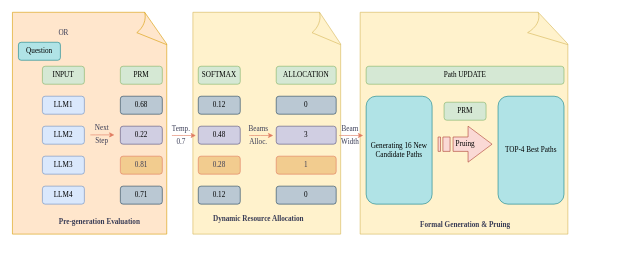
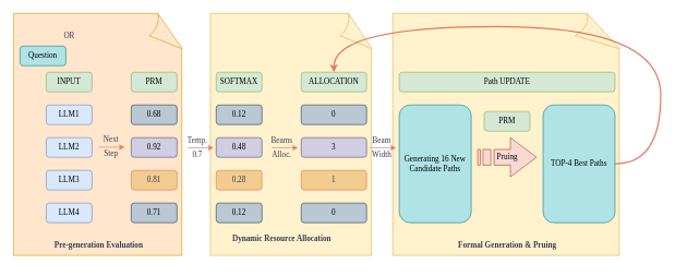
  <mxCell id="0" />
  <mxCell id="1" parent="0" />
  <mxCell id="2" value="" style="whiteSpace=wrap;html=1;shape=mxgraph.basic.document;strokeColor=#d6b656;fillColor=#fff2cc;" vertex="1" parent="1"><mxGeometry x="600" y="20" width="350" height="370" as="geometry" /></mxCell>
  <mxCell id="3" value="" style="whiteSpace=wrap;html=1;shape=mxgraph.basic.document;strokeColor=#d6b656;fillColor=#fff2cc;" vertex="1" parent="1"><mxGeometry x="321" y="20" width="249" height="370" as="geometry" /></mxCell>
  <mxCell id="4" value="" style="whiteSpace=wrap;html=1;shape=mxgraph.basic.document;strokeColor=#d79b00;fillColor=#ffe6cc;" vertex="1" parent="1"><mxGeometry x="20" y="20" width="260" height="370" as="geometry" /></mxCell>
  <mxCell id="5" value="&lt;font face=&quot;Comic Sans MS&quot;&gt;Question&lt;/font&gt;" style="rounded=1;whiteSpace=wrap;html=1;labelBackgroundColor=none;fillColor=#b0e3e6;strokeColor=#0e8088;" vertex="1" parent="1"><mxGeometry x="30" y="70" width="70" height="30" as="geometry" /></mxCell>
  <mxCell id="6" value="" style="group" vertex="1" connectable="0" parent="1"><mxGeometry x="70" y="110" width="70" height="230" as="geometry" /></mxCell>
  <mxCell id="7" value="&lt;font face=&quot;Comic Sans MS&quot;&gt;INPUT&lt;/font&gt;" style="rounded=1;whiteSpace=wrap;html=1;labelBackgroundColor=none;fillColor=#d5e8d4;strokeColor=#82b366;" parent="6" vertex="1"><mxGeometry width="70" height="30" as="geometry" /></mxCell>
  <mxCell id="8" value="&lt;font face=&quot;Comic Sans MS&quot;&gt;LLM1&lt;/font&gt;" style="rounded=1;whiteSpace=wrap;html=1;labelBackgroundColor=none;fillColor=#dae8fc;strokeColor=#6c8ebf;" parent="6" vertex="1"><mxGeometry y="50" width="70" height="30" as="geometry" /></mxCell>
  <mxCell id="9" value="&lt;font face=&quot;Comic Sans MS&quot;&gt;LLM2&lt;/font&gt;" style="rounded=1;whiteSpace=wrap;html=1;labelBackgroundColor=none;fillColor=#dae8fc;strokeColor=#6c8ebf;" parent="6" vertex="1"><mxGeometry y="100" width="70" height="30" as="geometry" /></mxCell>
  <mxCell id="10" value="&lt;font face=&quot;Comic Sans MS&quot;&gt;LLM3&lt;/font&gt;" style="rounded=1;whiteSpace=wrap;html=1;labelBackgroundColor=none;fillColor=#dae8fc;strokeColor=#6c8ebf;" parent="6" vertex="1"><mxGeometry y="150" width="70" height="30" as="geometry" /></mxCell>
  <mxCell id="11" value="&lt;font face=&quot;Comic Sans MS&quot;&gt;LLM4&lt;/font&gt;" style="rounded=1;whiteSpace=wrap;html=1;labelBackgroundColor=none;fillColor=#dae8fc;strokeColor=#6c8ebf;" parent="6" vertex="1"><mxGeometry y="200" width="70" height="30" as="geometry" /></mxCell>
  <mxCell id="12" value="" style="group" vertex="1" connectable="0" parent="1"><mxGeometry x="330" y="110" width="70" height="230" as="geometry" /></mxCell>
  <mxCell id="13" value="&lt;font face=&quot;Comic Sans MS&quot;&gt;SOFTMAX&lt;/font&gt;" style="rounded=1;whiteSpace=wrap;html=1;labelBackgroundColor=none;fillColor=#d5e8d4;strokeColor=#82b366;" parent="12" vertex="1"><mxGeometry width="70" height="30" as="geometry" /></mxCell>
  <mxCell id="14" value="&lt;span style=&quot;font-family: &amp;quot;Comic Sans MS&amp;quot;;&quot;&gt;0.12&lt;/span&gt;" style="rounded=1;whiteSpace=wrap;html=1;labelBackgroundColor=none;fillColor=#bac8d3;strokeColor=#23445d;" parent="12" vertex="1"><mxGeometry y="50" width="70" height="30" as="geometry" /></mxCell>
  <mxCell id="15" value="&lt;font face=&quot;Comic Sans MS&quot;&gt;0.48&lt;/font&gt;" style="rounded=1;whiteSpace=wrap;html=1;labelBackgroundColor=none;fillColor=#d0cee2;strokeColor=#56517e;" parent="12" vertex="1"><mxGeometry y="100" width="70" height="30" as="geometry" /></mxCell>
  <mxCell id="16" value="&lt;font face=&quot;Comic Sans MS&quot;&gt;0.28&lt;/font&gt;" style="rounded=1;whiteSpace=wrap;html=1;labelBackgroundColor=none;fillColor=#F2CC8F;strokeColor=#E07A5F;fontColor=#393C56;" parent="12" vertex="1"><mxGeometry y="150" width="70" height="30" as="geometry" /></mxCell>
  <mxCell id="17" value="&lt;font face=&quot;Comic Sans MS&quot;&gt;0.12&lt;/font&gt;" style="rounded=1;whiteSpace=wrap;html=1;labelBackgroundColor=none;fillColor=#bac8d3;strokeColor=#23445d;" parent="12" vertex="1"><mxGeometry y="200" width="70" height="30" as="geometry" /></mxCell>
  <mxCell id="18" value="" style="group" vertex="1" connectable="0" parent="1"><mxGeometry x="460" y="110" width="100" height="230" as="geometry" /></mxCell>
  <mxCell id="19" value="&lt;font face=&quot;Comic Sans MS&quot;&gt;ALLOCATION&lt;/font&gt;" style="rounded=1;whiteSpace=wrap;html=1;labelBackgroundColor=none;fillColor=#d5e8d4;strokeColor=#82b366;" parent="18" vertex="1"><mxGeometry width="100" height="30" as="geometry" /></mxCell>
  <mxCell id="20" value="&lt;span style=&quot;font-family: &amp;quot;Comic Sans MS&amp;quot;;&quot;&gt;0&lt;/span&gt;" style="rounded=1;whiteSpace=wrap;html=1;labelBackgroundColor=none;fillColor=#bac8d3;strokeColor=#23445d;" parent="18" vertex="1"><mxGeometry y="50" width="100" height="30" as="geometry" /></mxCell>
  <mxCell id="21" value="&lt;font face=&quot;Comic Sans MS&quot;&gt;3&lt;/font&gt;" style="rounded=1;whiteSpace=wrap;html=1;labelBackgroundColor=none;fillColor=#d0cee2;strokeColor=#56517e;" parent="18" vertex="1"><mxGeometry y="100" width="100" height="30" as="geometry" /></mxCell>
  <mxCell id="22" value="&lt;font face=&quot;Comic Sans MS&quot;&gt;1&lt;/font&gt;" style="rounded=1;whiteSpace=wrap;html=1;labelBackgroundColor=none;fillColor=#F2CC8F;strokeColor=#E07A5F;fontColor=#393C56;" parent="18" vertex="1"><mxGeometry y="150" width="100" height="30" as="geometry" /></mxCell>
  <mxCell id="23" value="&lt;font face=&quot;Comic Sans MS&quot;&gt;0&lt;/font&gt;" style="rounded=1;whiteSpace=wrap;html=1;labelBackgroundColor=none;fillColor=#bac8d3;strokeColor=#23445d;" parent="18" vertex="1"><mxGeometry y="200" width="100" height="30" as="geometry" /></mxCell>
  <mxCell id="24" value="" style="group" vertex="1" connectable="0" parent="1"><mxGeometry x="610" y="110" width="330" height="290" as="geometry" /></mxCell>
  <mxCell id="25" value="&lt;font face=&quot;Comic Sans MS&quot;&gt;Path UPDATE&lt;/font&gt;" style="rounded=1;whiteSpace=wrap;html=1;labelBackgroundColor=none;fillColor=#d5e8d4;strokeColor=#82b366;" parent="24" vertex="1"><mxGeometry width="330" height="30" as="geometry" /></mxCell>
  <mxCell id="26" value="&lt;span style=&quot;font-family: &amp;quot;Comic Sans MS&amp;quot;;&quot;&gt;Generating 16 New Candidate Paths&lt;/span&gt;" style="rounded=1;whiteSpace=wrap;html=1;labelBackgroundColor=none;fillColor=#b0e3e6;strokeColor=#0e8088;" parent="24" vertex="1"><mxGeometry y="50" width="110" height="180" as="geometry" /></mxCell>
  <mxCell id="27" value="&lt;font face=&quot;Comic Sans MS&quot;&gt;Pruing&lt;/font&gt;" style="html=1;shadow=0;dashed=0;align=center;verticalAlign=middle;shape=mxgraph.arrows2.stripedArrow;dy=0.6;dx=40;notch=25;rounded=1;labelBackgroundColor=none;fillColor=#fad9d5;strokeColor=#ae4132;" parent="24" vertex="1"><mxGeometry x="120" y="100" width="90" height="60" as="geometry" /></mxCell>
  <mxCell id="28" value="&lt;span style=&quot;font-family: &amp;quot;Comic Sans MS&amp;quot;;&quot;&gt;TOP-4 Best Paths&lt;/span&gt;" style="rounded=1;whiteSpace=wrap;html=1;labelBackgroundColor=none;fillColor=#b0e3e6;strokeColor=#0e8088;" vertex="1" parent="24"><mxGeometry x="220" y="50" width="110" height="180" as="geometry" /></mxCell>
  <mxCell id="29" value="&lt;font face=&quot;Comic Sans MS&quot;&gt;PRM&lt;/font&gt;" style="rounded=1;whiteSpace=wrap;html=1;labelBackgroundColor=none;fillColor=#d5e8d4;strokeColor=#82b366;flipH=1;flipV=1;" vertex="1" parent="24"><mxGeometry x="130" y="60" width="70" height="30" as="geometry" /></mxCell>
  <mxCell id="30" value="" style="group" vertex="1" connectable="0" parent="1"><mxGeometry x="200" y="110" width="70" height="230" as="geometry" /></mxCell>
  <mxCell id="31" value="&lt;font face=&quot;Comic Sans MS&quot;&gt;0.71&lt;/font&gt;" style="rounded=1;whiteSpace=wrap;html=1;labelBackgroundColor=none;fillColor=#bac8d3;strokeColor=#23445d;flipH=1;flipV=1;" parent="30" vertex="1"><mxGeometry y="200" width="70" height="30" as="geometry" /></mxCell>
  <mxCell id="32" value="&lt;font face=&quot;Comic Sans MS&quot;&gt;PRM&lt;/font&gt;" style="rounded=1;whiteSpace=wrap;html=1;labelBackgroundColor=none;fillColor=#d5e8d4;strokeColor=#82b366;flipH=1;flipV=1;" parent="30" vertex="1"><mxGeometry width="70" height="30" as="geometry" /></mxCell>
  <mxCell id="33" value="&lt;span style=&quot;font-family: &amp;quot;Comic Sans MS&amp;quot;;&quot;&gt;0.68&lt;/span&gt;" style="rounded=1;whiteSpace=wrap;html=1;labelBackgroundColor=none;fillColor=#bac8d3;strokeColor=#23445d;flipH=1;flipV=1;" parent="30" vertex="1"><mxGeometry y="50" width="70" height="30" as="geometry" /></mxCell>
- <mxCell id="34" value="&lt;font face=&quot;Comic Sans MS&quot;&gt;0.22&lt;/font&gt;" style="rounded=1;whiteSpace=wrap;html=1;labelBackgroundColor=none;fillColor=#d0cee2;strokeColor=#56517e;flipH=1;flipV=1;" parent="30" vertex="1"><mxGeometry y="100" width="70" height="30" as="geometry" /></mxCell>
+ <mxCell id="34" value="&lt;font face=&quot;Comic Sans MS&quot;&gt;0.92&lt;/font&gt;" style="rounded=1;whiteSpace=wrap;html=1;labelBackgroundColor=none;fillColor=#d0cee2;strokeColor=#56517e;flipH=1;flipV=1;" parent="30" vertex="1"><mxGeometry y="100" width="70" height="30" as="geometry" /></mxCell>
  <mxCell id="35" value="&lt;font face=&quot;Comic Sans MS&quot;&gt;0.81&lt;/font&gt;" style="rounded=1;whiteSpace=wrap;html=1;labelBackgroundColor=none;fillColor=#F2CC8F;strokeColor=#E07A5F;fontColor=#393C56;flipH=1;flipV=1;" parent="30" vertex="1"><mxGeometry y="150" width="70" height="30" as="geometry" /></mxCell>
  <mxCell id="36" value="&lt;font face=&quot;Comic Sans MS&quot;&gt;OR&lt;/font&gt;" style="text;html=1;align=center;verticalAlign=middle;resizable=0;points=[];autosize=1;strokeColor=none;fillColor=none;fontColor=#393C56;" vertex="1" parent="1"><mxGeometry x="85" y="40" width="40" height="30" as="geometry" /></mxCell>
  <mxCell id="37" value="" style="endArrow=classic;html=1;rounded=0;strokeColor=#E07A5F;fontColor=#393C56;curved=1;fillColor=#F2CC8F;" edge="1" parent="1"><mxGeometry width="50" height="50" relative="1" as="geometry"><mxPoint x="150" y="224.5" as="sourcePoint" /><mxPoint x="190" y="224.5" as="targetPoint" /></mxGeometry></mxCell>
  <mxCell id="38" value="&lt;font face=&quot;Comic Sans MS&quot;&gt;Next&lt;/font&gt;" style="text;html=1;align=center;verticalAlign=middle;resizable=0;points=[];autosize=1;strokeColor=none;fillColor=none;fontColor=#393C56;" vertex="1" parent="1"><mxGeometry x="144" y="198" width="50" height="30" as="geometry" /></mxCell>
  <mxCell id="39" value="&lt;font face=&quot;Comic Sans MS&quot;&gt;Step&lt;/font&gt;" style="text;html=1;align=center;verticalAlign=middle;resizable=0;points=[];autosize=1;strokeColor=none;fillColor=none;fontColor=#393C56;" vertex="1" parent="1"><mxGeometry x="144" y="220" width="50" height="30" as="geometry" /></mxCell>
  <mxCell id="40" value="" style="endArrow=classic;html=1;rounded=0;strokeColor=#E07A5F;fontColor=#393C56;curved=1;fillColor=#F2CC8F;" edge="1" parent="1"><mxGeometry width="50" height="50" relative="1" as="geometry"><mxPoint x="286" y="225.5" as="sourcePoint" /><mxPoint x="326" y="225.5" as="targetPoint" /></mxGeometry></mxCell>
  <mxCell id="41" value="&lt;font face=&quot;Comic Sans MS&quot;&gt;Temp.&lt;/font&gt;" style="text;html=1;align=center;verticalAlign=middle;resizable=0;points=[];autosize=1;strokeColor=none;fillColor=none;fontColor=#393C56;" vertex="1" parent="1"><mxGeometry x="271" y="199" width="60" height="30" as="geometry" /></mxCell>
  <mxCell id="42" value="&lt;font face=&quot;Comic Sans MS&quot;&gt;0.7&lt;/font&gt;" style="text;html=1;align=center;verticalAlign=middle;resizable=0;points=[];autosize=1;strokeColor=none;fillColor=none;fontColor=#393C56;" vertex="1" parent="1"><mxGeometry x="281" y="221" width="40" height="30" as="geometry" /></mxCell>
  <mxCell id="43" value="" style="endArrow=classic;html=1;rounded=0;strokeColor=#E07A5F;fontColor=#393C56;curved=1;fillColor=#F2CC8F;" edge="1" parent="1"><mxGeometry width="50" height="50" relative="1" as="geometry"><mxPoint x="415" y="225.5" as="sourcePoint" /><mxPoint x="455" y="225.5" as="targetPoint" /></mxGeometry></mxCell>
  <mxCell id="44" value="&lt;font face=&quot;Comic Sans MS&quot;&gt;Beams&lt;/font&gt;" style="text;html=1;align=center;verticalAlign=middle;resizable=0;points=[];autosize=1;strokeColor=none;fillColor=none;fontColor=#393C56;" vertex="1" parent="1"><mxGeometry x="400" y="199" width="60" height="30" as="geometry" /></mxCell>
  <mxCell id="45" value="&lt;font face=&quot;Comic Sans MS&quot;&gt;Alloc.&lt;/font&gt;" style="text;html=1;align=center;verticalAlign=middle;resizable=0;points=[];autosize=1;strokeColor=none;fillColor=none;fontColor=#393C56;" vertex="1" parent="1"><mxGeometry x="405" y="221" width="50" height="30" as="geometry" /></mxCell>
- <mxCell id="47" value="&lt;font face=&quot;Comic Sans MS&quot;&gt;&lt;b&gt;Pre-generation Evaluation&lt;/b&gt;&lt;/font&gt;" style="text;html=1;align=center;verticalAlign=middle;resizable=0;points=[];autosize=1;strokeColor=none;fillColor=none;fontColor=#393C56;" vertex="1" parent="1"><mxGeometry x="80" y="355" width="170" height="30" as="geometry" /></mxCell>
+ <mxCell id="46" style="edgeStyle=orthogonalEdgeStyle;curved=1;rounded=0;orthogonalLoop=1;jettySize=auto;html=1;entryX=0.5;entryY=0;entryDx=0;entryDy=0;strokeColor=#E07A5F;fontColor=#393C56;fillColor=#F2CC8F;strokeWidth=2;" edge="1" parent="1" source="28" target="19"><mxGeometry relative="1" as="geometry"><Array as="points"><mxPoint x="1010" y="250" /><mxPoint x="1010" y="40" /><mxPoint x="510" y="40" /></Array></mxGeometry></mxCell>
+ <mxCell id="47" value="&lt;font face=&quot;Comic Sans MS&quot;&gt;&lt;b&gt;Pre-generation Evaluation&lt;/b&gt;&lt;/font&gt;" style="text;html=1;align=center;verticalAlign=middle;resizable=0;points=[];autosize=1;strokeColor=none;fillColor=none;fontColor=#393C56;" vertex="1" parent="1"><mxGeometry x="65" y="360" width="170" height="30" as="geometry" /></mxCell>
  <mxCell id="48" value="&lt;font face=&quot;Comic Sans MS&quot;&gt;&lt;b&gt;Dynamic Resource Allocation&lt;/b&gt;&lt;/font&gt;" style="text;html=1;align=center;verticalAlign=middle;resizable=0;points=[];autosize=1;strokeColor=none;fillColor=none;fontColor=#393C56;" vertex="1" parent="1"><mxGeometry x="335" y="350" width="190" height="30" as="geometry" /></mxCell>
  <mxCell id="49" value="&lt;font face=&quot;Comic Sans MS&quot;&gt;&lt;b&gt;Formal Generation &amp;amp; Pruing&lt;/b&gt;&lt;/font&gt;" style="text;html=1;align=center;verticalAlign=middle;resizable=0;points=[];autosize=1;strokeColor=none;fillColor=none;fontColor=#393C56;" vertex="1" parent="1"><mxGeometry x="685" y="360" width="180" height="30" as="geometry" /></mxCell>
  <mxCell id="50" value="" style="endArrow=classic;html=1;rounded=0;strokeColor=#E07A5F;fontColor=#393C56;curved=1;fillColor=#F2CC8F;" edge="1" parent="1"><mxGeometry width="50" height="50" relative="1" as="geometry"><mxPoint x="565" y="225.5" as="sourcePoint" /><mxPoint x="605" y="225.5" as="targetPoint" /></mxGeometry></mxCell>
  <mxCell id="51" value="&lt;font face=&quot;Comic Sans MS&quot;&gt;Beam&lt;/font&gt;" style="text;html=1;align=center;verticalAlign=middle;resizable=0;points=[];autosize=1;strokeColor=none;fillColor=none;fontColor=#393C56;" vertex="1" parent="1"><mxGeometry x="558" y="199" width="50" height="30" as="geometry" /></mxCell>
  <mxCell id="52" value="&lt;font face=&quot;Comic Sans MS&quot;&gt;Width&lt;/font&gt;" style="text;html=1;align=center;verticalAlign=middle;resizable=0;points=[];autosize=1;strokeColor=none;fillColor=none;fontColor=#393C56;" vertex="1" parent="1"><mxGeometry x="553" y="221" width="60" height="30" as="geometry" /></mxCell>
